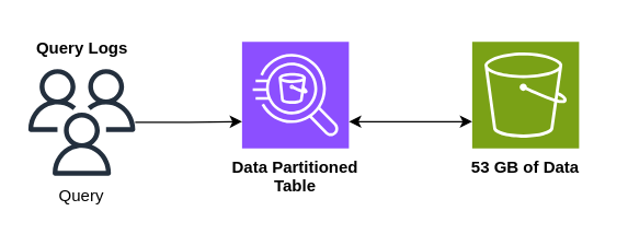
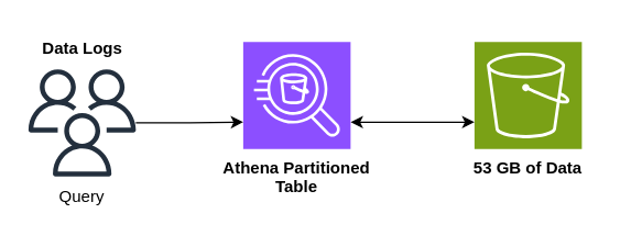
  <mxCell id="0" />
  <mxCell id="1" parent="0" />
  <mxCell id="2" value="" style="group" vertex="1" connectable="0" parent="1"><mxGeometry x="20" y="20" width="78" height="138" as="geometry" /></mxCell>
- <mxCell id="3" value="&lt;b&gt;Query Logs&lt;/b&gt;" style="text;strokeColor=none;align=center;fillColor=none;html=1;verticalAlign=middle;whiteSpace=wrap;rounded=0;" vertex="1" parent="2"><mxGeometry x="3.5" width="71" height="30" as="geometry" /></mxCell>
+ <mxCell id="3" value="&lt;b&gt;Data Logs&lt;/b&gt;" style="text;strokeColor=none;align=center;fillColor=none;html=1;verticalAlign=middle;whiteSpace=wrap;rounded=0;" vertex="1" parent="2"><mxGeometry x="3.5" width="71" height="30" as="geometry" /></mxCell>
  <mxCell id="4" value="" style="group" vertex="1" connectable="0" parent="2"><mxGeometry y="30" width="78" height="108" as="geometry" /></mxCell>
  <mxCell id="5" value="" style="sketch=0;outlineConnect=0;fontColor=#232F3E;gradientColor=none;fillColor=#232F3D;strokeColor=none;dashed=0;verticalLabelPosition=bottom;verticalAlign=top;align=center;html=1;fontSize=12;fontStyle=0;aspect=fixed;pointerEvents=1;shape=mxgraph.aws4.users;" vertex="1" parent="4"><mxGeometry width="78" height="78" as="geometry" /></mxCell>
  <mxCell id="6" value="Query" style="text;strokeColor=none;align=center;fillColor=none;html=1;verticalAlign=middle;whiteSpace=wrap;rounded=0;" vertex="1" parent="4"><mxGeometry x="9" y="78" width="60" height="30" as="geometry" /></mxCell>
  <mxCell id="7" value="" style="group" vertex="1" connectable="0" parent="1"><mxGeometry x="160" y="30" width="110" height="118" as="geometry" /></mxCell>
  <mxCell id="8" value="" style="sketch=0;points=[[0,0,0],[0.25,0,0],[0.5,0,0],[0.75,0,0],[1,0,0],[0,1,0],[0.25,1,0],[0.5,1,0],[0.75,1,0],[1,1,0],[0,0.25,0],[0,0.5,0],[0,0.75,0],[1,0.25,0],[1,0.5,0],[1,0.75,0]];outlineConnect=0;fontColor=#232F3E;fillColor=#8C4FFF;strokeColor=#ffffff;dashed=0;verticalLabelPosition=bottom;verticalAlign=top;align=center;html=1;fontSize=12;fontStyle=0;aspect=fixed;shape=mxgraph.aws4.resourceIcon;resIcon=mxgraph.aws4.athena;" vertex="1" parent="7"><mxGeometry x="16" width="78" height="78" as="geometry" /></mxCell>
- <mxCell id="9" value="&lt;b style=&quot;border-color: var(--border-color);&quot;&gt;Data Partitioned Table&lt;/b&gt;" style="text;whiteSpace=wrap;html=1;align=center;" vertex="1" parent="7"><mxGeometry y="78" width="110" height="40" as="geometry" /></mxCell>
+ <mxCell id="9" value="&lt;b style=&quot;border-color: var(--border-color);&quot;&gt;Athena Partitioned Table&lt;/b&gt;" style="text;whiteSpace=wrap;html=1;align=center;" vertex="1" parent="7"><mxGeometry y="78" width="110" height="40" as="geometry" /></mxCell>
  <mxCell id="10" value="" style="group" vertex="1" connectable="0" parent="1"><mxGeometry x="330" y="30" width="106" height="96" as="geometry" /></mxCell>
  <mxCell id="11" value="" style="sketch=0;points=[[0,0,0],[0.25,0,0],[0.5,0,0],[0.75,0,0],[1,0,0],[0,1,0],[0.25,1,0],[0.5,1,0],[0.75,1,0],[1,1,0],[0,0.25,0],[0,0.5,0],[0,0.75,0],[1,0.25,0],[1,0.5,0],[1,0.75,0]];outlineConnect=0;fontColor=#232F3E;fillColor=#7AA116;strokeColor=#ffffff;dashed=0;verticalLabelPosition=bottom;verticalAlign=top;align=center;html=1;fontSize=12;fontStyle=0;aspect=fixed;shape=mxgraph.aws4.resourceIcon;resIcon=mxgraph.aws4.s3;" vertex="1" parent="10"><mxGeometry x="14" width="78" height="78" as="geometry" /></mxCell>
  <mxCell id="12" value="&lt;b&gt;53 GB of Data&lt;/b&gt;" style="text;whiteSpace=wrap;html=1;align=center;" vertex="1" parent="10"><mxGeometry y="78" width="106" height="18" as="geometry" /></mxCell>
  <mxCell id="13" style="edgeStyle=orthogonalEdgeStyle;rounded=0;orthogonalLoop=1;jettySize=auto;html=1;entryX=0;entryY=0.75;entryDx=0;entryDy=0;entryPerimeter=0;" edge="1" parent="1" source="5" target="8"><mxGeometry relative="1" as="geometry" /></mxCell>
  <mxCell id="14" style="edgeStyle=orthogonalEdgeStyle;rounded=0;orthogonalLoop=1;jettySize=auto;html=1;exitX=0;exitY=0.75;exitDx=0;exitDy=0;exitPerimeter=0;entryX=1;entryY=0.75;entryDx=0;entryDy=0;entryPerimeter=0;startArrow=classic;startFill=1;" edge="1" parent="1" source="11" target="8"><mxGeometry relative="1" as="geometry" /></mxCell>
